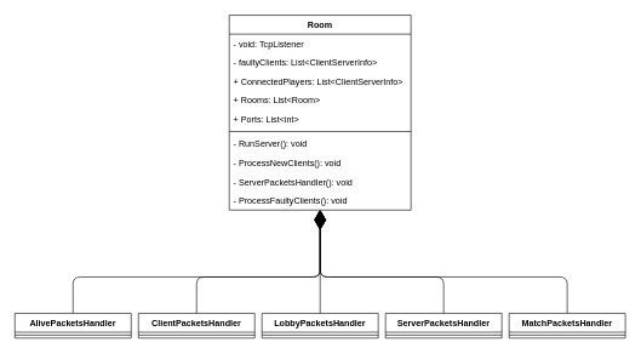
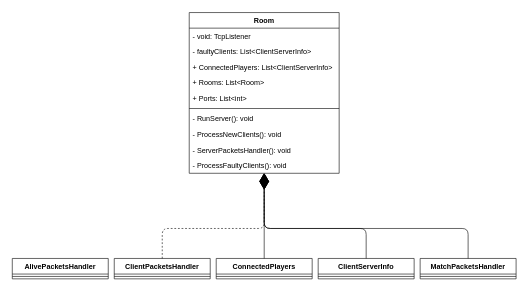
  <mxCell id="0" />
  <mxCell id="1" parent="0" />
  <mxCell id="2" value="Room" style="swimlane;fontStyle=1;align=center;verticalAlign=top;childLayout=stackLayout;horizontal=1;startSize=26;horizontalStack=0;resizeParent=1;resizeParentMax=0;resizeLast=0;collapsible=1;marginBottom=0;" vertex="1" parent="1"><mxGeometry x="315" y="20" width="250" height="268" as="geometry"><mxRectangle x="300" y="40" width="70" height="26" as="alternateBounds" /></mxGeometry></mxCell>
  <mxCell id="3" value="- void: TcpListener" style="text;strokeColor=none;fillColor=none;align=left;verticalAlign=top;spacingLeft=4;spacingRight=4;overflow=hidden;rotatable=0;points=[[0,0.5],[1,0.5]];portConstraint=eastwest;" vertex="1" parent="2"><mxGeometry y="26" width="250" height="26" as="geometry" /></mxCell>
  <mxCell id="4" value="- faultyClients: List&lt;ClientServerInfo&gt;" style="text;strokeColor=none;fillColor=none;align=left;verticalAlign=top;spacingLeft=4;spacingRight=4;overflow=hidden;rotatable=0;points=[[0,0.5],[1,0.5]];portConstraint=eastwest;" vertex="1" parent="2"><mxGeometry y="52" width="250" height="26" as="geometry" /></mxCell>
  <mxCell id="5" value="+ ConnectedPlayers: List&lt;ClientServerInfo&gt;" style="text;strokeColor=none;fillColor=none;align=left;verticalAlign=top;spacingLeft=4;spacingRight=4;overflow=hidden;rotatable=0;points=[[0,0.5],[1,0.5]];portConstraint=eastwest;" vertex="1" parent="2"><mxGeometry y="78" width="250" height="26" as="geometry" /></mxCell>
  <mxCell id="6" value="+ Rooms: List&lt;Room&gt;" style="text;strokeColor=none;fillColor=none;align=left;verticalAlign=top;spacingLeft=4;spacingRight=4;overflow=hidden;rotatable=0;points=[[0,0.5],[1,0.5]];portConstraint=eastwest;" vertex="1" parent="2"><mxGeometry y="104" width="250" height="26" as="geometry" /></mxCell>
  <mxCell id="7" value="+ Ports: List&lt;int&gt;" style="text;strokeColor=none;fillColor=none;align=left;verticalAlign=top;spacingLeft=4;spacingRight=4;overflow=hidden;rotatable=0;points=[[0,0.5],[1,0.5]];portConstraint=eastwest;" vertex="1" parent="2"><mxGeometry y="130" width="250" height="26" as="geometry" /></mxCell>
  <mxCell id="8" value="" style="line;strokeWidth=1;fillColor=none;align=left;verticalAlign=middle;spacingTop=-1;spacingLeft=3;spacingRight=3;rotatable=0;labelPosition=right;points=[];portConstraint=eastwest;" vertex="1" parent="2"><mxGeometry y="156" width="250" height="8" as="geometry" /></mxCell>
  <mxCell id="9" value="- RunServer(): void" style="text;strokeColor=none;fillColor=none;align=left;verticalAlign=top;spacingLeft=4;spacingRight=4;overflow=hidden;rotatable=0;points=[[0,0.5],[1,0.5]];portConstraint=eastwest;" vertex="1" parent="2"><mxGeometry y="164" width="250" height="26" as="geometry" /></mxCell>
  <mxCell id="10" value="- ProcessNewClients(): void" style="text;strokeColor=none;fillColor=none;align=left;verticalAlign=top;spacingLeft=4;spacingRight=4;overflow=hidden;rotatable=0;points=[[0,0.5],[1,0.5]];portConstraint=eastwest;" vertex="1" parent="2"><mxGeometry y="190" width="250" height="26" as="geometry" /></mxCell>
  <mxCell id="11" value="- ServerPacketsHandler(): void" style="text;strokeColor=none;fillColor=none;align=left;verticalAlign=top;spacingLeft=4;spacingRight=4;overflow=hidden;rotatable=0;points=[[0,0.5],[1,0.5]];portConstraint=eastwest;" vertex="1" parent="2"><mxGeometry y="216" width="250" height="26" as="geometry" /></mxCell>
  <mxCell id="12" value="- ProcessFaultyClients(): void" style="text;strokeColor=none;fillColor=none;align=left;verticalAlign=top;spacingLeft=4;spacingRight=4;overflow=hidden;rotatable=0;points=[[0,0.5],[1,0.5]];portConstraint=eastwest;" vertex="1" parent="2"><mxGeometry y="242" width="250" height="26" as="geometry" /></mxCell>
  <mxCell id="13" value="AlivePacketsHandler" style="swimlane;fontStyle=1;align=center;verticalAlign=top;childLayout=stackLayout;horizontal=1;startSize=26;horizontalStack=0;resizeParent=1;resizeParentMax=0;resizeLast=0;collapsible=1;marginBottom=0;" vertex="1" parent="1"><mxGeometry x="20" y="430" width="160" height="34" as="geometry" /></mxCell>
  <mxCell id="14" value="" style="line;strokeWidth=1;fillColor=none;align=left;verticalAlign=middle;spacingTop=-1;spacingLeft=3;spacingRight=3;rotatable=0;labelPosition=right;points=[];portConstraint=eastwest;" vertex="1" parent="13"><mxGeometry y="26" width="160" height="8" as="geometry" /></mxCell>
  <mxCell id="15" value="ClientPacketsHandler" style="swimlane;fontStyle=1;align=center;verticalAlign=top;childLayout=stackLayout;horizontal=1;startSize=26;horizontalStack=0;resizeParent=1;resizeParentMax=0;resizeLast=0;collapsible=1;marginBottom=0;" vertex="1" parent="1"><mxGeometry x="190" y="430" width="160" height="34" as="geometry" /></mxCell>
  <mxCell id="16" value="" style="line;strokeWidth=1;fillColor=none;align=left;verticalAlign=middle;spacingTop=-1;spacingLeft=3;spacingRight=3;rotatable=0;labelPosition=right;points=[];portConstraint=eastwest;" vertex="1" parent="15"><mxGeometry y="26" width="160" height="8" as="geometry" /></mxCell>
- <mxCell id="17" value="LobbyPacketsHandler" style="swimlane;fontStyle=1;align=center;verticalAlign=top;childLayout=stackLayout;horizontal=1;startSize=26;horizontalStack=0;resizeParent=1;resizeParentMax=0;resizeLast=0;collapsible=1;marginBottom=0;" vertex="1" parent="1"><mxGeometry x="360" y="430" width="160" height="34" as="geometry" /></mxCell>
+ <mxCell id="17" value="ConnectedPlayers" style="swimlane;fontStyle=1;align=center;verticalAlign=top;childLayout=stackLayout;horizontal=1;startSize=26;horizontalStack=0;resizeParent=1;resizeParentMax=0;resizeLast=0;collapsible=1;marginBottom=0;" vertex="1" parent="1"><mxGeometry x="360" y="430" width="160" height="34" as="geometry" /></mxCell>
  <mxCell id="18" value="" style="line;strokeWidth=1;fillColor=none;align=left;verticalAlign=middle;spacingTop=-1;spacingLeft=3;spacingRight=3;rotatable=0;labelPosition=right;points=[];portConstraint=eastwest;" vertex="1" parent="17"><mxGeometry y="26" width="160" height="8" as="geometry" /></mxCell>
  <mxCell id="19" value="MatchPacketsHandler" style="swimlane;fontStyle=1;align=center;verticalAlign=top;childLayout=stackLayout;horizontal=1;startSize=26;horizontalStack=0;resizeParent=1;resizeParentMax=0;resizeLast=0;collapsible=1;marginBottom=0;" vertex="1" parent="1"><mxGeometry x="700" y="430" width="160" height="34" as="geometry" /></mxCell>
  <mxCell id="20" value="" style="line;strokeWidth=1;fillColor=none;align=left;verticalAlign=middle;spacingTop=-1;spacingLeft=3;spacingRight=3;rotatable=0;labelPosition=right;points=[];portConstraint=eastwest;" vertex="1" parent="19"><mxGeometry y="26" width="160" height="8" as="geometry" /></mxCell>
- <mxCell id="21" value="ServerPacketsHandler" style="swimlane;fontStyle=1;align=center;verticalAlign=top;childLayout=stackLayout;horizontal=1;startSize=26;horizontalStack=0;resizeParent=1;resizeParentMax=0;resizeLast=0;collapsible=1;marginBottom=0;" vertex="1" parent="1"><mxGeometry x="530" y="430" width="160" height="34" as="geometry" /></mxCell>
+ <mxCell id="21" value="ClientServerInfo" style="swimlane;fontStyle=1;align=center;verticalAlign=top;childLayout=stackLayout;horizontal=1;startSize=26;horizontalStack=0;resizeParent=1;resizeParentMax=0;resizeLast=0;collapsible=1;marginBottom=0;" vertex="1" parent="1"><mxGeometry x="530" y="430" width="160" height="34" as="geometry" /></mxCell>
  <mxCell id="22" value="" style="line;strokeWidth=1;fillColor=none;align=left;verticalAlign=middle;spacingTop=-1;spacingLeft=3;spacingRight=3;rotatable=0;labelPosition=right;points=[];portConstraint=eastwest;" vertex="1" parent="21"><mxGeometry y="26" width="160" height="8" as="geometry" /></mxCell>
- <mxCell id="23" value="" style="endArrow=diamondThin;endFill=1;endSize=24;html=1;entryX=0.5;entryY=1;entryDx=0;entryDy=0;exitX=0.5;exitY=0;exitDx=0;exitDy=0;" edge="1" parent="1" source="13" target="2"><mxGeometry width="160" relative="1" as="geometry"><mxPoint x="285" y="150" as="sourcePoint" /><mxPoint x="445" y="150" as="targetPoint" /><Array as="points"><mxPoint x="100" y="380" /><mxPoint x="440" y="380" /></Array></mxGeometry></mxCell>
- <mxCell id="24" value="" style="endArrow=diamondThin;endFill=1;endSize=24;html=1;entryX=0.5;entryY=1;entryDx=0;entryDy=0;exitX=0.5;exitY=0;exitDx=0;exitDy=0;" edge="1" parent="1" source="15" target="2"><mxGeometry width="160" relative="1" as="geometry"><mxPoint x="110" y="440" as="sourcePoint" /><mxPoint x="450" y="298" as="targetPoint" /><Array as="points"><mxPoint x="270" y="380" /><mxPoint x="440" y="380" /></Array></mxGeometry></mxCell>
+ <mxCell id="24" value="" style="endArrow=diamondThin;endFill=1;endSize=24;html=1;entryX=0.5;entryY=1;entryDx=0;entryDy=0;exitX=0.5;exitY=0;exitDx=0;exitDy=0;dashed=1;" edge="1" parent="1" source="15" target="2"><mxGeometry width="160" relative="1" as="geometry"><mxPoint x="110" y="440" as="sourcePoint" /><mxPoint x="450" y="298" as="targetPoint" /><Array as="points"><mxPoint x="270" y="380" /><mxPoint x="440" y="380" /></Array></mxGeometry></mxCell>
  <mxCell id="25" value="" style="endArrow=diamondThin;endFill=1;endSize=24;html=1;entryX=0.5;entryY=1;entryDx=0;entryDy=0;exitX=0.5;exitY=0;exitDx=0;exitDy=0;" edge="1" parent="1" source="17" target="2"><mxGeometry width="160" relative="1" as="geometry"><mxPoint x="120" y="450" as="sourcePoint" /><mxPoint x="460" y="308" as="targetPoint" /></mxGeometry></mxCell>
  <mxCell id="26" value="" style="endArrow=diamondThin;endFill=1;endSize=24;html=1;entryX=0.5;entryY=1;entryDx=0;entryDy=0;exitX=0.5;exitY=0;exitDx=0;exitDy=0;" edge="1" parent="1" source="21" target="2"><mxGeometry width="160" relative="1" as="geometry"><mxPoint x="130" y="460" as="sourcePoint" /><mxPoint x="470" y="318" as="targetPoint" /><Array as="points"><mxPoint x="610" y="380" /><mxPoint x="440" y="380" /></Array></mxGeometry></mxCell>
  <mxCell id="27" value="" style="endArrow=diamondThin;endFill=1;endSize=24;html=1;exitX=0.5;exitY=0;exitDx=0;exitDy=0;entryX=0.5;entryY=1;entryDx=0;entryDy=0;" edge="1" parent="1" source="19" target="2"><mxGeometry width="160" relative="1" as="geometry"><mxPoint x="440" y="430" as="sourcePoint" /><mxPoint x="675" y="220" as="targetPoint" /><Array as="points"><mxPoint x="780" y="380" /><mxPoint x="440" y="380" /></Array></mxGeometry></mxCell>
